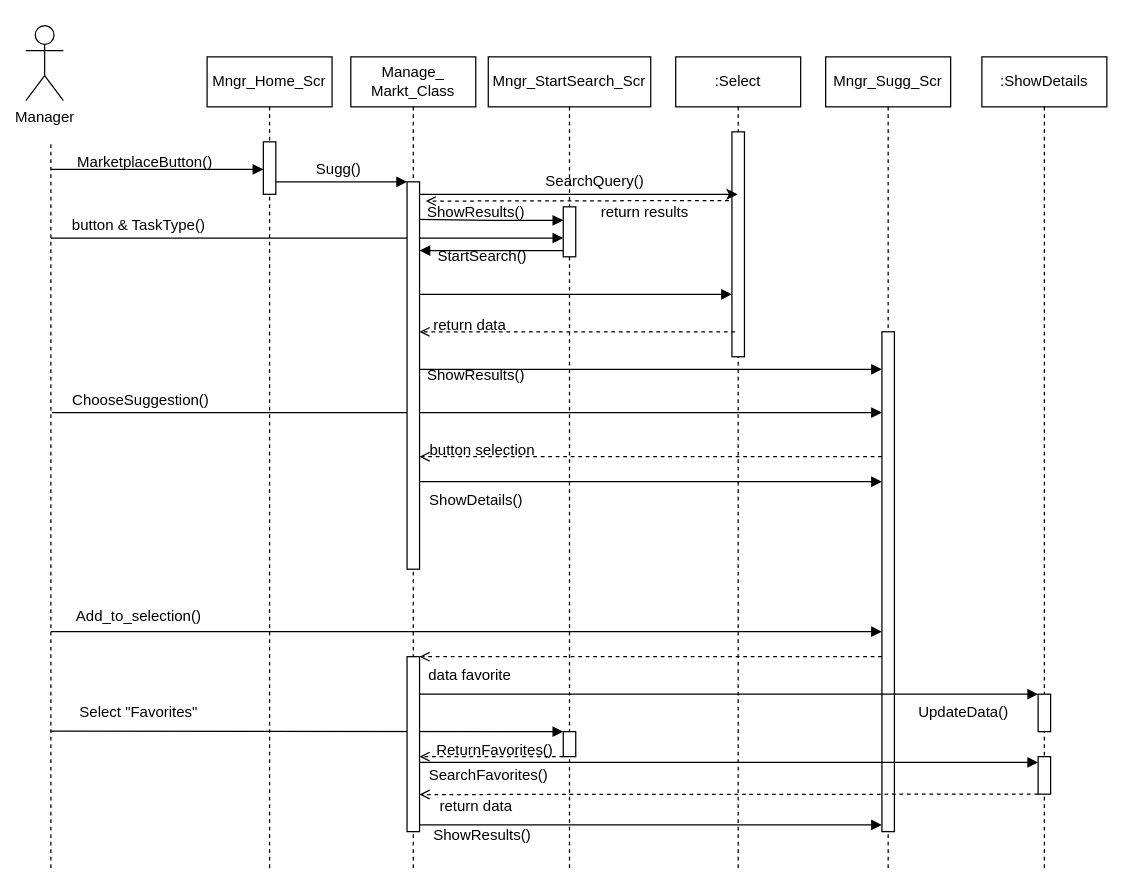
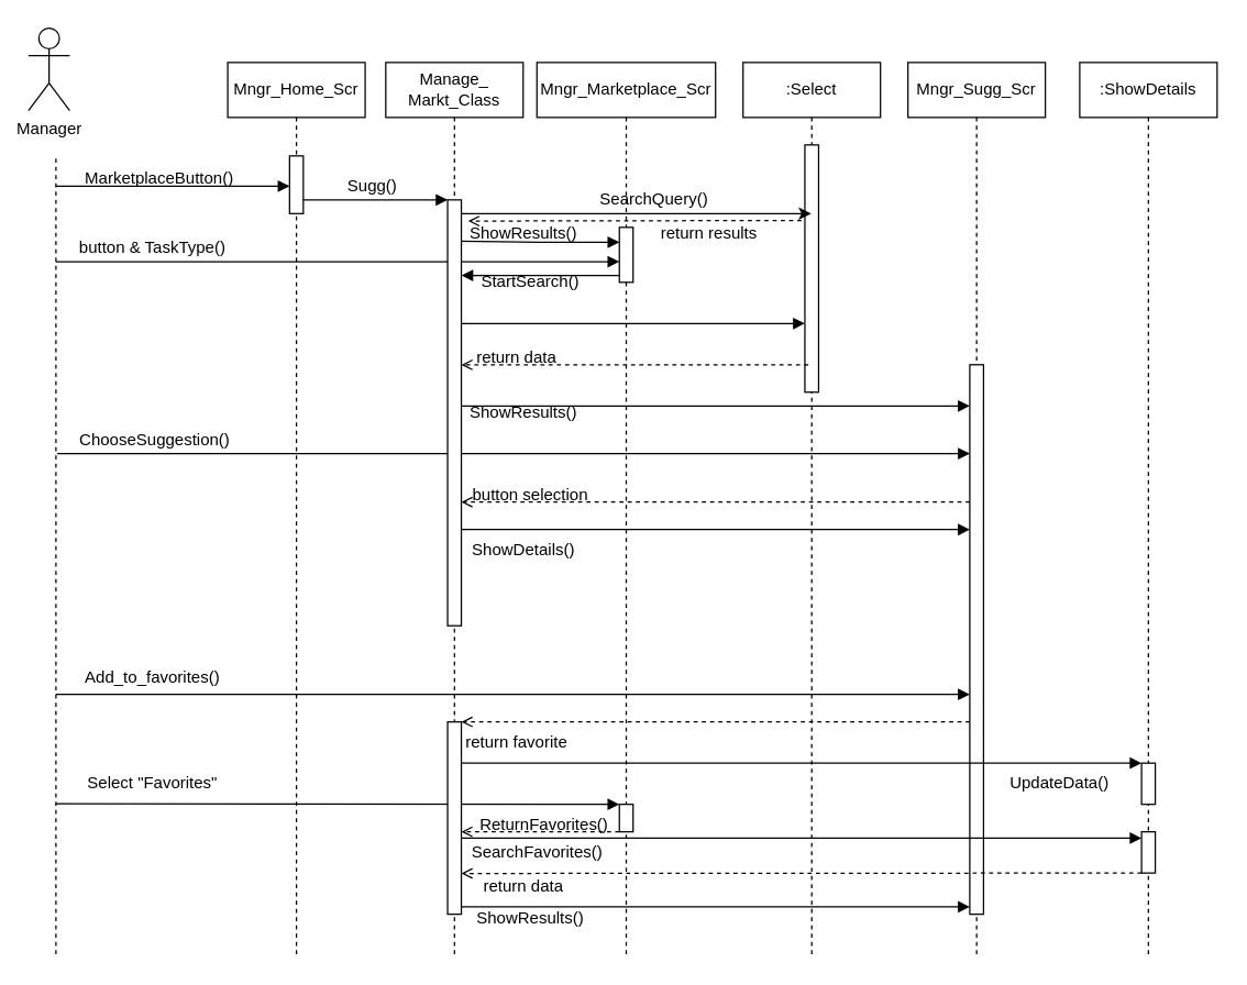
  <mxCell id="0" />
  <mxCell id="1" parent="0" />
  <mxCell id="2" value="Mngr_Home_Scr" style="shape=umlLifeline;perimeter=lifelinePerimeter;whiteSpace=wrap;html=1;container=0;dropTarget=0;collapsible=0;recursiveResize=0;outlineConnect=0;portConstraint=eastwest;newEdgeStyle={&quot;edgeStyle&quot;:&quot;elbowEdgeStyle&quot;,&quot;elbow&quot;:&quot;vertical&quot;,&quot;curved&quot;:0,&quot;rounded&quot;:0};" parent="1" vertex="1"><mxGeometry x="165" y="45" width="100" height="650" as="geometry" /></mxCell>
  <mxCell id="3" value="" style="html=1;points=[[0,0,0,0,0],[0,1,0,0,0],[1,0,0,0,0],[1,1,0,0,0]];perimeter=orthogonalPerimeter;outlineConnect=0;targetShapes=umlLifeline;portConstraint=eastwest;newEdgeStyle={&quot;curved&quot;:0,&quot;rounded&quot;:0};" parent="2" vertex="1"><mxGeometry x="45" y="68" width="10" height="42" as="geometry" /></mxCell>
- <mxCell id="4" value="Mngr_&lt;span style=&quot;background-color: transparent; color: light-dark(rgb(0, 0, 0), rgb(255, 255, 255));&quot;&gt;StartSearch_Scr&lt;/span&gt;" style="shape=umlLifeline;perimeter=lifelinePerimeter;whiteSpace=wrap;html=1;container=0;dropTarget=0;collapsible=0;recursiveResize=0;outlineConnect=0;portConstraint=eastwest;newEdgeStyle={&quot;edgeStyle&quot;:&quot;elbowEdgeStyle&quot;,&quot;elbow&quot;:&quot;vertical&quot;,&quot;curved&quot;:0,&quot;rounded&quot;:0};" parent="1" vertex="1"><mxGeometry x="390" y="45" width="130" height="650" as="geometry" /></mxCell>
+ <mxCell id="4" value="Mngr_&lt;span style=&quot;background-color: transparent; color: light-dark(rgb(0, 0, 0), rgb(255, 255, 255));&quot;&gt;Marketplace_Scr&lt;/span&gt;" style="shape=umlLifeline;perimeter=lifelinePerimeter;whiteSpace=wrap;html=1;container=0;dropTarget=0;collapsible=0;recursiveResize=0;outlineConnect=0;portConstraint=eastwest;newEdgeStyle={&quot;edgeStyle&quot;:&quot;elbowEdgeStyle&quot;,&quot;elbow&quot;:&quot;vertical&quot;,&quot;curved&quot;:0,&quot;rounded&quot;:0};" parent="1" vertex="1"><mxGeometry x="390" y="45" width="130" height="650" as="geometry" /></mxCell>
  <mxCell id="5" value="" style="html=1;points=[[0,0,0,0,5],[0,1,0,0,-5],[1,0,0,0,5],[1,1,0,0,-5]];perimeter=orthogonalPerimeter;outlineConnect=0;targetShapes=umlLifeline;portConstraint=eastwest;newEdgeStyle={&quot;curved&quot;:0,&quot;rounded&quot;:0};" parent="4" vertex="1"><mxGeometry x="60" y="120" width="10" height="40" as="geometry" /></mxCell>
  <mxCell id="6" value="" style="html=1;points=[[0,0,0,0,5],[0,1,0,0,-5],[1,0,0,0,5],[1,1,0,0,-5]];perimeter=orthogonalPerimeter;outlineConnect=0;targetShapes=umlLifeline;portConstraint=eastwest;newEdgeStyle={&quot;curved&quot;:0,&quot;rounded&quot;:0};" parent="4" vertex="1"><mxGeometry x="60" y="540" width="10" height="20" as="geometry" /></mxCell>
  <mxCell id="7" value="Manager" style="shape=umlActor;verticalLabelPosition=bottom;verticalAlign=top;html=1;outlineConnect=0;" parent="1" vertex="1"><mxGeometry x="20" y="20" width="30" height="60" as="geometry" /></mxCell>
  <mxCell id="8" value="" style="endArrow=none;dashed=1;html=1;rounded=0;" parent="1" edge="1"><mxGeometry width="50" height="50" relative="1" as="geometry"><mxPoint x="40" y="115" as="sourcePoint" /><mxPoint x="40" y="695" as="targetPoint" /></mxGeometry></mxCell>
  <mxCell id="9" value="Mngr_Sugg_Scr" style="shape=umlLifeline;perimeter=lifelinePerimeter;whiteSpace=wrap;html=1;container=0;dropTarget=0;collapsible=0;recursiveResize=0;outlineConnect=0;portConstraint=eastwest;newEdgeStyle={&quot;edgeStyle&quot;:&quot;elbowEdgeStyle&quot;,&quot;elbow&quot;:&quot;vertical&quot;,&quot;curved&quot;:0,&quot;rounded&quot;:0};" parent="1" vertex="1"><mxGeometry x="660" y="45" width="100" height="650" as="geometry" /></mxCell>
  <mxCell id="10" value="" style="html=1;points=[[0,0,0,0,5],[0,1,0,0,-5],[1,0,0,0,5],[1,1,0,0,-5]];perimeter=orthogonalPerimeter;outlineConnect=0;targetShapes=umlLifeline;portConstraint=eastwest;newEdgeStyle={&quot;curved&quot;:0,&quot;rounded&quot;:0};" parent="9" vertex="1"><mxGeometry x="45" y="220" width="10" height="400" as="geometry" /></mxCell>
  <mxCell id="11" value="" style="endArrow=block;html=1;rounded=0;endFill=1;" parent="1" target="3" edge="1"><mxGeometry width="50" height="50" relative="1" as="geometry"><mxPoint x="40" y="135" as="sourcePoint" /><mxPoint x="200" y="135" as="targetPoint" /></mxGeometry></mxCell>
  <mxCell id="12" value="MarketplaceButton()" style="text;html=1;align=center;verticalAlign=middle;resizable=0;points=[];autosize=1;strokeColor=none;fillColor=none;" parent="1" vertex="1"><mxGeometry x="50" y="115" width="130" height="30" as="geometry" /></mxCell>
  <mxCell id="13" value="" style="endArrow=block;html=1;rounded=0;endFill=1;" parent="1" edge="1"><mxGeometry width="50" height="50" relative="1" as="geometry"><mxPoint x="40" y="190" as="sourcePoint" /><mxPoint x="450" y="190" as="targetPoint" /></mxGeometry></mxCell>
  <mxCell id="14" value="button &amp;amp; TaskType()" style="text;html=1;align=center;verticalAlign=middle;resizable=0;points=[];autosize=1;strokeColor=none;fillColor=none;" parent="1" vertex="1"><mxGeometry x="45" y="165" width="130" height="30" as="geometry" /></mxCell>
  <mxCell id="15" value="" style="endArrow=block;html=1;rounded=0;exitX=0;exitY=1;exitDx=0;exitDy=-5;exitPerimeter=0;endFill=1;" parent="1" source="5" target="44" edge="1"><mxGeometry width="50" height="50" relative="1" as="geometry"><mxPoint x="50" y="203" as="sourcePoint" /><mxPoint x="320" y="205" as="targetPoint" /></mxGeometry></mxCell>
  <mxCell id="16" value="StartSearch()" style="text;html=1;align=center;verticalAlign=middle;resizable=0;points=[];autosize=1;strokeColor=none;fillColor=none;" parent="1" vertex="1"><mxGeometry x="340" y="190" width="90" height="30" as="geometry" /></mxCell>
  <mxCell id="17" value=":Select" style="shape=umlLifeline;perimeter=lifelinePerimeter;whiteSpace=wrap;html=1;container=0;dropTarget=0;collapsible=0;recursiveResize=0;outlineConnect=0;portConstraint=eastwest;newEdgeStyle={&quot;edgeStyle&quot;:&quot;elbowEdgeStyle&quot;,&quot;elbow&quot;:&quot;vertical&quot;,&quot;curved&quot;:0,&quot;rounded&quot;:0};" parent="1" vertex="1"><mxGeometry x="540" y="45" width="100" height="650" as="geometry" /></mxCell>
  <mxCell id="18" value="" style="html=1;points=[[0,0,0,0,5],[0,1,0,0,-5],[1,0,0,0,5],[1,1,0,0,-5]];perimeter=orthogonalPerimeter;outlineConnect=0;targetShapes=umlLifeline;portConstraint=eastwest;newEdgeStyle={&quot;curved&quot;:0,&quot;rounded&quot;:0};" parent="17" vertex="1"><mxGeometry x="45" y="60" width="10" height="180" as="geometry" /></mxCell>
  <mxCell id="19" value="" style="endArrow=block;html=1;rounded=0;endFill=1;" parent="1" target="18" edge="1"><mxGeometry width="50" height="50" relative="1" as="geometry"><mxPoint x="330" y="235" as="sourcePoint" /><mxPoint x="580" y="235" as="targetPoint" /><Array as="points"><mxPoint x="470" y="235" /></Array></mxGeometry></mxCell>
  <mxCell id="20" value="" style="endArrow=block;html=1;rounded=0;endFill=1;" parent="1" target="10" edge="1"><mxGeometry width="50" height="50" relative="1" as="geometry"><mxPoint x="335" y="295" as="sourcePoint" /><mxPoint x="700" y="295" as="targetPoint" /></mxGeometry></mxCell>
  <mxCell id="21" value="ShowResults()" style="text;html=1;align=center;verticalAlign=middle;resizable=0;points=[];autosize=1;strokeColor=none;fillColor=none;" parent="1" vertex="1"><mxGeometry x="330" y="285" width="100" height="30" as="geometry" /></mxCell>
  <mxCell id="22" value="" style="endArrow=block;html=1;rounded=0;entryX=0.5;entryY=0.2;entryDx=0;entryDy=0;entryPerimeter=0;exitX=0.007;exitY=0.823;exitDx=0;exitDy=0;exitPerimeter=0;endFill=1;" parent="1" source="23" edge="1"><mxGeometry width="50" height="50" relative="1" as="geometry"><mxPoint x="45" y="329.66" as="sourcePoint" /><mxPoint x="705" y="329.66" as="targetPoint" /></mxGeometry></mxCell>
  <mxCell id="23" value="&amp;nbsp;ChooseSuggestion()" style="text;html=1;align=center;verticalAlign=middle;resizable=0;points=[];autosize=1;strokeColor=none;fillColor=none;" parent="1" vertex="1"><mxGeometry x="40" y="305" width="140" height="30" as="geometry" /></mxCell>
  <mxCell id="24" value="button selection" style="text;html=1;align=center;verticalAlign=middle;resizable=0;points=[];autosize=1;strokeColor=none;fillColor=none;" parent="1" vertex="1"><mxGeometry x="330" y="345" width="110" height="30" as="geometry" /></mxCell>
  <mxCell id="25" value="" style="endArrow=block;html=1;rounded=0;endFill=1;" parent="1" target="10" edge="1"><mxGeometry width="50" height="50" relative="1" as="geometry"><mxPoint x="335" y="385" as="sourcePoint" /><mxPoint x="700" y="385" as="targetPoint" /></mxGeometry></mxCell>
  <mxCell id="26" value="ShowDetails()" style="text;html=1;align=center;verticalAlign=middle;resizable=0;points=[];autosize=1;strokeColor=none;fillColor=none;" parent="1" vertex="1"><mxGeometry x="330" y="385" width="100" height="30" as="geometry" /></mxCell>
  <mxCell id="27" value="" style="endArrow=block;html=1;rounded=0;endFill=1;" parent="1" edge="1"><mxGeometry width="50" height="50" relative="1" as="geometry"><mxPoint x="40" y="584.66" as="sourcePoint" /><mxPoint x="450" y="585" as="targetPoint" /></mxGeometry></mxCell>
  <mxCell id="28" value="Select &quot;Favorites&quot;" style="text;html=1;align=center;verticalAlign=middle;resizable=0;points=[];autosize=1;strokeColor=none;fillColor=none;" parent="1" vertex="1"><mxGeometry x="50" y="555" width="120" height="30" as="geometry" /></mxCell>
  <mxCell id="29" value="" style="endArrow=block;html=1;rounded=0;endFill=1;" parent="1" edge="1"><mxGeometry width="50" height="50" relative="1" as="geometry"><mxPoint x="330" y="609.66" as="sourcePoint" /><mxPoint x="830" y="609.66" as="targetPoint" /></mxGeometry></mxCell>
  <mxCell id="30" value="SearchFavorites()" style="text;html=1;align=center;verticalAlign=middle;resizable=0;points=[];autosize=1;strokeColor=none;fillColor=none;" parent="1" vertex="1"><mxGeometry x="330" y="605" width="120" height="30" as="geometry" /></mxCell>
  <mxCell id="31" value="" style="endArrow=block;html=1;rounded=0;endFill=1;" parent="1" edge="1"><mxGeometry width="50" height="50" relative="1" as="geometry"><mxPoint x="335" y="659.66" as="sourcePoint" /><mxPoint x="705" y="659.66" as="targetPoint" /></mxGeometry></mxCell>
  <mxCell id="32" value="ShowResults()" style="text;html=1;align=center;verticalAlign=middle;resizable=0;points=[];autosize=1;strokeColor=none;fillColor=none;" parent="1" vertex="1"><mxGeometry x="335" y="653" width="100" height="30" as="geometry" /></mxCell>
  <mxCell id="33" value="" style="endArrow=block;html=1;rounded=0;entryX=0;entryY=0;entryDx=0;entryDy=5;entryPerimeter=0;endFill=1;" parent="1" edge="1"><mxGeometry width="50" height="50" relative="1" as="geometry"><mxPoint x="40" y="505" as="sourcePoint" /><mxPoint x="705" y="505" as="targetPoint" /></mxGeometry></mxCell>
- <mxCell id="34" value="Add_to_selection()" style="text;html=1;align=center;verticalAlign=middle;resizable=0;points=[];autosize=1;strokeColor=none;fillColor=none;" parent="1" vertex="1"><mxGeometry x="50" y="478" width="120" height="30" as="geometry" /></mxCell>
+ <mxCell id="34" value="Add_to_favorites()" style="text;html=1;align=center;verticalAlign=middle;resizable=0;points=[];autosize=1;strokeColor=none;fillColor=none;" parent="1" vertex="1"><mxGeometry x="50" y="478" width="120" height="30" as="geometry" /></mxCell>
  <mxCell id="35" value="" style="endArrow=block;html=1;rounded=0;endFill=1;" parent="1" target="56" edge="1"><mxGeometry width="50" height="50" relative="1" as="geometry"><mxPoint x="335" y="555" as="sourcePoint" /><mxPoint x="820" y="555" as="targetPoint" /></mxGeometry></mxCell>
  <mxCell id="36" value="UpdateData()" style="text;html=1;align=center;verticalAlign=middle;resizable=0;points=[];autosize=1;strokeColor=none;fillColor=none;" parent="1" vertex="1"><mxGeometry x="720" y="555" width="100" height="30" as="geometry" /></mxCell>
  <mxCell id="37" value="" style="endArrow=block;html=1;rounded=0;entryX=0;entryY=0;entryDx=0;entryDy=0;entryPerimeter=0;endFill=1;" parent="1" source="3" target="44" edge="1"><mxGeometry width="50" height="50" relative="1" as="geometry"><mxPoint x="217.5" y="150" as="sourcePoint" /><mxPoint x="322.5" y="150" as="targetPoint" /><Array as="points"><mxPoint x="288" y="145" /></Array></mxGeometry></mxCell>
  <mxCell id="38" value="Sugg()" style="text;html=1;align=center;verticalAlign=middle;resizable=0;points=[];autosize=1;strokeColor=none;fillColor=none;" parent="1" vertex="1"><mxGeometry x="230" y="120" width="80" height="30" as="geometry" /></mxCell>
  <mxCell id="39" value="" style="endArrow=open;html=1;rounded=0;dashed=1;endFill=0;" parent="1" edge="1"><mxGeometry width="50" height="50" relative="1" as="geometry"><mxPoint x="582.5" y="160" as="sourcePoint" /><mxPoint x="340" y="160.41" as="targetPoint" /></mxGeometry></mxCell>
  <mxCell id="40" value="return results" style="text;html=1;align=center;verticalAlign=middle;resizable=0;points=[];autosize=1;strokeColor=none;fillColor=none;" parent="1" vertex="1"><mxGeometry x="470" y="155" width="90" height="30" as="geometry" /></mxCell>
  <mxCell id="41" value="" style="endArrow=block;html=1;rounded=0;endFill=1;" parent="1" target="5" edge="1"><mxGeometry width="50" height="50" relative="1" as="geometry"><mxPoint x="332.5" y="175" as="sourcePoint" /><mxPoint x="447.5" y="176" as="targetPoint" /><Array as="points"><mxPoint x="392.5" y="175.83" /></Array></mxGeometry></mxCell>
  <mxCell id="42" value="ShowResults()" style="text;html=1;align=center;verticalAlign=middle;resizable=0;points=[];autosize=1;strokeColor=none;fillColor=none;" parent="1" vertex="1"><mxGeometry x="330" y="155" width="100" height="30" as="geometry" /></mxCell>
  <mxCell id="43" value="Manage_&lt;br&gt;&lt;span style=&quot;background-color: transparent; color: light-dark(rgb(0, 0, 0), rgb(255, 255, 255));&quot;&gt;Markt_Class&lt;/span&gt;" style="shape=umlLifeline;perimeter=lifelinePerimeter;whiteSpace=wrap;html=1;container=0;dropTarget=0;collapsible=0;recursiveResize=0;outlineConnect=0;portConstraint=eastwest;newEdgeStyle={&quot;edgeStyle&quot;:&quot;elbowEdgeStyle&quot;,&quot;elbow&quot;:&quot;vertical&quot;,&quot;curved&quot;:0,&quot;rounded&quot;:0};" parent="1" vertex="1"><mxGeometry x="280" y="45" width="100" height="650" as="geometry" /></mxCell>
  <mxCell id="44" value="" style="html=1;points=[[0,0,0,0,0],[0,1,0,0,-5],[1,0,0,0,0],[1,1,0,0,-5]];perimeter=orthogonalPerimeter;outlineConnect=0;targetShapes=umlLifeline;portConstraint=eastwest;newEdgeStyle={&quot;curved&quot;:0,&quot;rounded&quot;:0};" parent="43" vertex="1"><mxGeometry x="45" y="100" width="10" height="310" as="geometry" /></mxCell>
  <mxCell id="45" value="" style="html=1;points=[[0,0,0,0,5],[0,1,0,0,-5],[1,0,0,0,5],[1,1,0,0,-5]];perimeter=orthogonalPerimeter;outlineConnect=0;targetShapes=umlLifeline;portConstraint=eastwest;newEdgeStyle={&quot;curved&quot;:0,&quot;rounded&quot;:0};" parent="43" vertex="1"><mxGeometry x="45" y="480" width="10" height="140" as="geometry" /></mxCell>
  <mxCell id="46" value="" style="endArrow=open;html=1;rounded=0;dashed=1;endFill=0;exitX=0.5;exitY=0.114;exitDx=0;exitDy=0;exitPerimeter=0;" parent="1" edge="1"><mxGeometry width="50" height="50" relative="1" as="geometry"><mxPoint x="587.5" y="265" as="sourcePoint" /><mxPoint x="335" y="265.1" as="targetPoint" /></mxGeometry></mxCell>
  <mxCell id="47" value="return data" style="text;html=1;align=center;verticalAlign=middle;resizable=0;points=[];autosize=1;strokeColor=none;fillColor=none;" parent="1" vertex="1"><mxGeometry x="335" y="245" width="80" height="30" as="geometry" /></mxCell>
  <mxCell id="48" value="" style="endArrow=open;html=1;rounded=0;dashed=1;endFill=0;" parent="1" target="44" edge="1"><mxGeometry width="50" height="50" relative="1" as="geometry"><mxPoint x="705" y="365" as="sourcePoint" /><mxPoint x="45" y="365" as="targetPoint" /></mxGeometry></mxCell>
  <mxCell id="49" value="" style="endArrow=open;html=1;rounded=0;dashed=1;endFill=0;" parent="1" edge="1"><mxGeometry width="50" height="50" relative="1" as="geometry"><mxPoint x="830" y="635" as="sourcePoint" /><mxPoint x="335" y="635.31" as="targetPoint" /></mxGeometry></mxCell>
  <mxCell id="50" value="return data" style="text;html=1;align=center;verticalAlign=middle;resizable=0;points=[];autosize=1;strokeColor=none;fillColor=none;" parent="1" vertex="1"><mxGeometry x="340" y="630" width="80" height="30" as="geometry" /></mxCell>
  <mxCell id="51" value="" style="endArrow=open;html=1;rounded=0;dashed=1;endFill=0;" parent="1" target="45" edge="1"><mxGeometry width="50" height="50" relative="1" as="geometry"><mxPoint x="705" y="525" as="sourcePoint" /><mxPoint x="340" y="525" as="targetPoint" /></mxGeometry></mxCell>
- <mxCell id="52" value="data favorite" style="text;html=1;align=center;verticalAlign=middle;resizable=0;points=[];autosize=1;strokeColor=none;fillColor=none;" parent="1" vertex="1"><mxGeometry x="325" y="525" width="100" height="30" as="geometry" /></mxCell>
+ <mxCell id="52" value="return favorite" style="text;html=1;align=center;verticalAlign=middle;resizable=0;points=[];autosize=1;strokeColor=none;fillColor=none;" parent="1" vertex="1"><mxGeometry x="325" y="525" width="100" height="30" as="geometry" /></mxCell>
  <mxCell id="53" value="" style="endArrow=classic;html=1;rounded=0;" parent="1" target="17" edge="1"><mxGeometry width="50" height="50" relative="1" as="geometry"><mxPoint x="335" y="155" as="sourcePoint" /><mxPoint x="495" y="155" as="targetPoint" /></mxGeometry></mxCell>
  <mxCell id="54" value="SearchQuery()" style="text;html=1;align=center;verticalAlign=middle;resizable=0;points=[];autosize=1;strokeColor=none;fillColor=none;" parent="1" vertex="1"><mxGeometry x="425" y="130" width="100" height="30" as="geometry" /></mxCell>
  <mxCell id="55" value=":ShowDetails" style="shape=umlLifeline;perimeter=lifelinePerimeter;whiteSpace=wrap;html=1;container=0;dropTarget=0;collapsible=0;recursiveResize=0;outlineConnect=0;portConstraint=eastwest;newEdgeStyle={&quot;edgeStyle&quot;:&quot;elbowEdgeStyle&quot;,&quot;elbow&quot;:&quot;vertical&quot;,&quot;curved&quot;:0,&quot;rounded&quot;:0};" parent="1" vertex="1"><mxGeometry x="785" y="45" width="100" height="650" as="geometry" /></mxCell>
  <mxCell id="56" value="" style="html=1;points=[[0,0,0,0,5],[0,1,0,0,-5],[1,0,0,0,5],[1,1,0,0,-5]];perimeter=orthogonalPerimeter;outlineConnect=0;targetShapes=umlLifeline;portConstraint=eastwest;newEdgeStyle={&quot;curved&quot;:0,&quot;rounded&quot;:0};" parent="55" vertex="1"><mxGeometry x="45" y="510" width="10" height="30" as="geometry" /></mxCell>
  <mxCell id="57" value="" style="html=1;points=[[0,0,0,0,5],[0,1,0,0,-5],[1,0,0,0,5],[1,1,0,0,-5]];perimeter=orthogonalPerimeter;outlineConnect=0;targetShapes=umlLifeline;portConstraint=eastwest;newEdgeStyle={&quot;curved&quot;:0,&quot;rounded&quot;:0};" parent="55" vertex="1"><mxGeometry x="45" y="560" width="10" height="30" as="geometry" /></mxCell>
  <mxCell id="58" value="" style="endArrow=open;html=1;rounded=0;exitX=0;exitY=0;exitDx=0;exitDy=5;exitPerimeter=0;endFill=0;dashed=1;" parent="1" edge="1"><mxGeometry width="50" height="50" relative="1" as="geometry"><mxPoint x="450" y="605" as="sourcePoint" /><mxPoint x="335" y="605" as="targetPoint" /></mxGeometry></mxCell>
  <mxCell id="59" value="ReturnFavorites()" style="text;html=1;align=center;verticalAlign=middle;resizable=0;points=[];autosize=1;strokeColor=none;fillColor=none;" parent="1" vertex="1"><mxGeometry x="335" y="585" width="120" height="30" as="geometry" /></mxCell>
